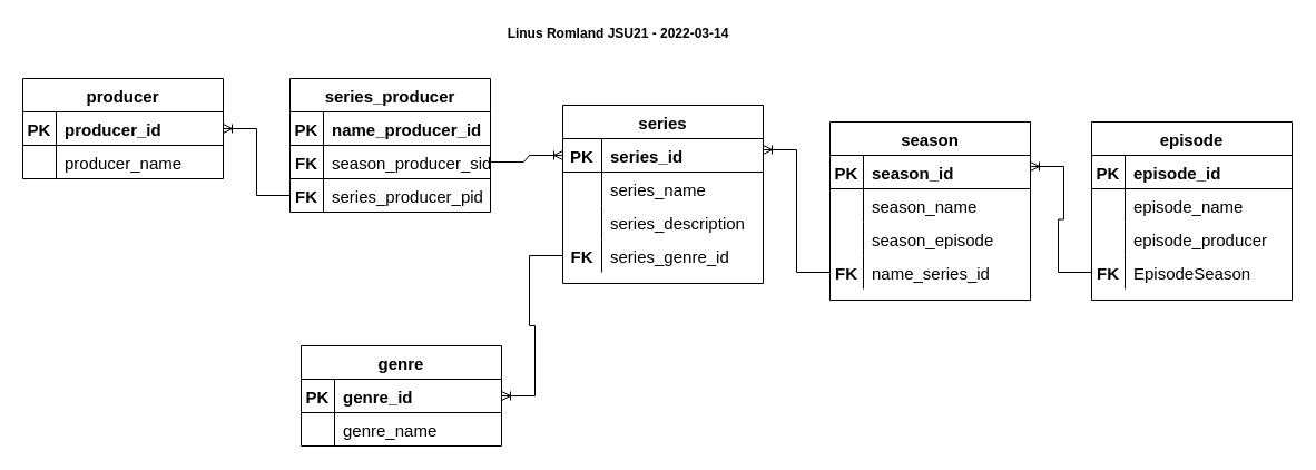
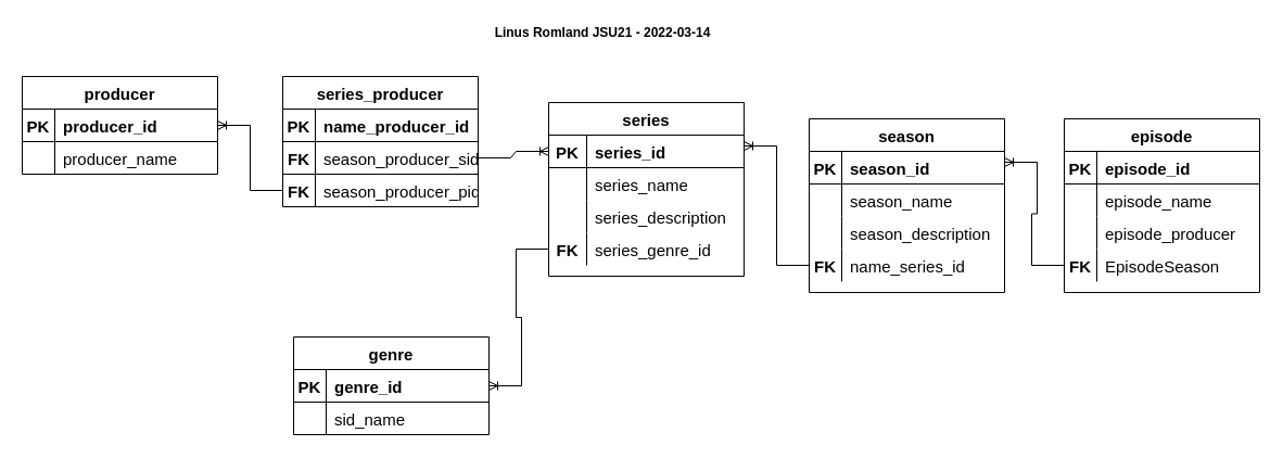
  <mxCell id="0" />
  <mxCell id="1" parent="0" />
  <mxCell id="2" value="&lt;b&gt;Linus Romland JSU21 - 2022-03-14&lt;/b&gt;" style="text;html=1;strokeColor=none;fillColor=none;align=center;verticalAlign=middle;whiteSpace=wrap;rounded=0;" parent="1" vertex="1"><mxGeometry x="400" y="20" width="310" height="20" as="geometry" /></mxCell>
  <mxCell id="3" value="" style="edgeStyle=entityRelationEdgeStyle;fontSize=12;html=1;endArrow=ERoneToMany;rounded=0;entryX=1;entryY=0.5;entryDx=0;entryDy=0;exitX=0;exitY=0.5;exitDx=0;exitDy=0;" parent="1" source="30" target="7" edge="1"><mxGeometry width="100" height="100" relative="1" as="geometry"><mxPoint x="415" y="454" as="sourcePoint" /><mxPoint x="355" y="159" as="targetPoint" /></mxGeometry></mxCell>
  <mxCell id="4" value="" style="edgeStyle=entityRelationEdgeStyle;fontSize=12;html=1;endArrow=ERoneToMany;rounded=0;entryX=1;entryY=0.25;entryDx=0;entryDy=0;exitX=0;exitY=0.5;exitDx=0;exitDy=0;" parent="1" source="43" target="20" edge="1"><mxGeometry width="100" height="100" relative="1" as="geometry"><mxPoint x="470" y="464" as="sourcePoint" /><mxPoint x="685" y="289" as="targetPoint" /></mxGeometry></mxCell>
  <mxCell id="5" value="" style="edgeStyle=entityRelationEdgeStyle;fontSize=12;html=1;endArrow=ERoneToMany;rounded=0;exitX=0;exitY=0.5;exitDx=0;exitDy=0;entryX=1;entryY=0.25;entryDx=0;entryDy=0;" parent="1" source="56" target="33" edge="1"><mxGeometry width="100" height="100" relative="1" as="geometry"><mxPoint x="435" y="239" as="sourcePoint" /><mxPoint x="925" y="274" as="targetPoint" /></mxGeometry></mxCell>
  <mxCell id="6" value="genre" style="shape=table;startSize=30;container=1;collapsible=1;childLayout=tableLayout;fixedRows=1;rowLines=0;fontStyle=1;align=center;resizeLast=1;fontSize=15;" parent="1" vertex="1"><mxGeometry x="270" y="310" width="180" height="90" as="geometry" /></mxCell>
  <mxCell id="7" value="" style="shape=tableRow;horizontal=0;startSize=0;swimlaneHead=0;swimlaneBody=0;fillColor=none;collapsible=0;dropTarget=0;points=[[0,0.5],[1,0.5]];portConstraint=eastwest;top=0;left=0;right=0;bottom=1;fontSize=15;" parent="6" vertex="1"><mxGeometry y="30" width="180" height="30" as="geometry" /></mxCell>
  <mxCell id="8" value="PK" style="shape=partialRectangle;connectable=0;fillColor=none;top=0;left=0;bottom=0;right=0;fontStyle=1;overflow=hidden;fontSize=15;" parent="7" vertex="1"><mxGeometry width="30" height="30" as="geometry"><mxRectangle width="30" height="30" as="alternateBounds" /></mxGeometry></mxCell>
  <mxCell id="9" value="genre_id" style="shape=partialRectangle;connectable=0;fillColor=none;top=0;left=0;bottom=0;right=0;align=left;spacingLeft=6;fontStyle=1;overflow=hidden;fontSize=15;" parent="7" vertex="1"><mxGeometry x="30" width="150" height="30" as="geometry"><mxRectangle width="150" height="30" as="alternateBounds" /></mxGeometry></mxCell>
  <mxCell id="10" value="" style="shape=tableRow;horizontal=0;startSize=0;swimlaneHead=0;swimlaneBody=0;fillColor=none;collapsible=0;dropTarget=0;points=[[0,0.5],[1,0.5]];portConstraint=eastwest;top=0;left=0;right=0;bottom=0;fontSize=15;" parent="6" vertex="1"><mxGeometry y="60" width="180" height="30" as="geometry" /></mxCell>
  <mxCell id="11" value="" style="shape=partialRectangle;connectable=0;fillColor=none;top=0;left=0;bottom=0;right=0;editable=1;overflow=hidden;fontSize=15;" parent="10" vertex="1"><mxGeometry width="30" height="30" as="geometry"><mxRectangle width="30" height="30" as="alternateBounds" /></mxGeometry></mxCell>
- <mxCell id="12" value="genre_name" style="shape=partialRectangle;connectable=0;fillColor=none;top=0;left=0;bottom=0;right=0;align=left;spacingLeft=6;overflow=hidden;fontSize=15;" parent="10" vertex="1"><mxGeometry x="30" width="150" height="30" as="geometry"><mxRectangle width="150" height="30" as="alternateBounds" /></mxGeometry></mxCell>
+ <mxCell id="12" value="sid_name" style="shape=partialRectangle;connectable=0;fillColor=none;top=0;left=0;bottom=0;right=0;align=left;spacingLeft=6;overflow=hidden;fontSize=15;" parent="10" vertex="1"><mxGeometry x="30" width="150" height="30" as="geometry"><mxRectangle width="150" height="30" as="alternateBounds" /></mxGeometry></mxCell>
  <mxCell id="13" value="producer" style="shape=table;startSize=30;container=1;collapsible=1;childLayout=tableLayout;fixedRows=1;rowLines=0;fontStyle=1;align=center;resizeLast=1;fontSize=15;" parent="1" vertex="1"><mxGeometry x="20" y="70" width="180" height="90" as="geometry" /></mxCell>
  <mxCell id="14" value="" style="shape=tableRow;horizontal=0;startSize=0;swimlaneHead=0;swimlaneBody=0;fillColor=none;collapsible=0;dropTarget=0;points=[[0,0.5],[1,0.5]];portConstraint=eastwest;top=0;left=0;right=0;bottom=1;fontSize=15;" parent="13" vertex="1"><mxGeometry y="30" width="180" height="30" as="geometry" /></mxCell>
  <mxCell id="15" value="PK" style="shape=partialRectangle;connectable=0;fillColor=none;top=0;left=0;bottom=0;right=0;fontStyle=1;overflow=hidden;fontSize=15;" parent="14" vertex="1"><mxGeometry width="30" height="30" as="geometry"><mxRectangle width="30" height="30" as="alternateBounds" /></mxGeometry></mxCell>
  <mxCell id="16" value="producer_id" style="shape=partialRectangle;connectable=0;fillColor=none;top=0;left=0;bottom=0;right=0;align=left;spacingLeft=6;fontStyle=1;overflow=hidden;fontSize=15;" parent="14" vertex="1"><mxGeometry x="30" width="150" height="30" as="geometry"><mxRectangle width="150" height="30" as="alternateBounds" /></mxGeometry></mxCell>
  <mxCell id="17" value="" style="shape=tableRow;horizontal=0;startSize=0;swimlaneHead=0;swimlaneBody=0;fillColor=none;collapsible=0;dropTarget=0;points=[[0,0.5],[1,0.5]];portConstraint=eastwest;top=0;left=0;right=0;bottom=0;fontSize=15;" parent="13" vertex="1"><mxGeometry y="60" width="180" height="30" as="geometry" /></mxCell>
  <mxCell id="18" value="" style="shape=partialRectangle;connectable=0;fillColor=none;top=0;left=0;bottom=0;right=0;editable=1;overflow=hidden;fontSize=15;" parent="17" vertex="1"><mxGeometry width="30" height="30" as="geometry"><mxRectangle width="30" height="30" as="alternateBounds" /></mxGeometry></mxCell>
  <mxCell id="19" value="producer_name" style="shape=partialRectangle;connectable=0;fillColor=none;top=0;left=0;bottom=0;right=0;align=left;spacingLeft=6;overflow=hidden;fontSize=15;" parent="17" vertex="1"><mxGeometry x="30" width="150" height="30" as="geometry"><mxRectangle width="150" height="30" as="alternateBounds" /></mxGeometry></mxCell>
  <mxCell id="20" value="series" style="shape=table;startSize=30;container=1;collapsible=1;childLayout=tableLayout;fixedRows=1;rowLines=0;fontStyle=1;align=center;resizeLast=1;fontSize=15;" parent="1" vertex="1"><mxGeometry x="505" y="94" width="180" height="160" as="geometry" /></mxCell>
  <mxCell id="21" value="" style="shape=tableRow;horizontal=0;startSize=0;swimlaneHead=0;swimlaneBody=0;fillColor=none;collapsible=0;dropTarget=0;points=[[0,0.5],[1,0.5]];portConstraint=eastwest;top=0;left=0;right=0;bottom=1;fontSize=15;" parent="20" vertex="1"><mxGeometry y="30" width="180" height="30" as="geometry" /></mxCell>
  <mxCell id="22" value="PK" style="shape=partialRectangle;connectable=0;fillColor=none;top=0;left=0;bottom=0;right=0;fontStyle=1;overflow=hidden;fontSize=15;" parent="21" vertex="1"><mxGeometry width="35" height="30" as="geometry"><mxRectangle width="35" height="30" as="alternateBounds" /></mxGeometry></mxCell>
  <mxCell id="23" value="series_id" style="shape=partialRectangle;connectable=0;fillColor=none;top=0;left=0;bottom=0;right=0;align=left;spacingLeft=6;fontStyle=1;overflow=hidden;fontSize=15;" parent="21" vertex="1"><mxGeometry x="35" width="145" height="30" as="geometry"><mxRectangle width="145" height="30" as="alternateBounds" /></mxGeometry></mxCell>
  <mxCell id="24" value="" style="shape=tableRow;horizontal=0;startSize=0;swimlaneHead=0;swimlaneBody=0;fillColor=none;collapsible=0;dropTarget=0;points=[[0,0.5],[1,0.5]];portConstraint=eastwest;top=0;left=0;right=0;bottom=0;fontSize=15;" parent="20" vertex="1"><mxGeometry y="60" width="180" height="30" as="geometry" /></mxCell>
  <mxCell id="25" value="" style="shape=partialRectangle;connectable=0;fillColor=none;top=0;left=0;bottom=0;right=0;editable=1;overflow=hidden;fontSize=15;" parent="24" vertex="1"><mxGeometry width="35" height="30" as="geometry"><mxRectangle width="35" height="30" as="alternateBounds" /></mxGeometry></mxCell>
  <mxCell id="26" value="series_name" style="shape=partialRectangle;connectable=0;fillColor=none;top=0;left=0;bottom=0;right=0;align=left;spacingLeft=6;overflow=hidden;fontSize=15;" parent="24" vertex="1"><mxGeometry x="35" width="145" height="30" as="geometry"><mxRectangle width="145" height="30" as="alternateBounds" /></mxGeometry></mxCell>
  <mxCell id="27" value="" style="shape=tableRow;horizontal=0;startSize=0;swimlaneHead=0;swimlaneBody=0;fillColor=none;collapsible=0;dropTarget=0;points=[[0,0.5],[1,0.5]];portConstraint=eastwest;top=0;left=0;right=0;bottom=0;fontSize=15;" parent="20" vertex="1"><mxGeometry y="90" width="180" height="30" as="geometry" /></mxCell>
  <mxCell id="28" value="" style="shape=partialRectangle;connectable=0;fillColor=none;top=0;left=0;bottom=0;right=0;editable=1;overflow=hidden;fontSize=15;" parent="27" vertex="1"><mxGeometry width="35" height="30" as="geometry"><mxRectangle width="35" height="30" as="alternateBounds" /></mxGeometry></mxCell>
  <mxCell id="29" value="series_description" style="shape=partialRectangle;connectable=0;fillColor=none;top=0;left=0;bottom=0;right=0;align=left;spacingLeft=6;overflow=hidden;fontSize=15;" parent="27" vertex="1"><mxGeometry x="35" width="145" height="30" as="geometry"><mxRectangle width="145" height="30" as="alternateBounds" /></mxGeometry></mxCell>
  <mxCell id="30" value="" style="shape=tableRow;horizontal=0;startSize=0;swimlaneHead=0;swimlaneBody=0;fillColor=none;collapsible=0;dropTarget=0;points=[[0,0.5],[1,0.5]];portConstraint=eastwest;top=0;left=0;right=0;bottom=0;fontSize=15;" parent="20" vertex="1"><mxGeometry y="120" width="180" height="30" as="geometry" /></mxCell>
  <mxCell id="31" value="FK" style="shape=partialRectangle;connectable=0;fillColor=none;top=0;left=0;bottom=0;right=0;editable=1;overflow=hidden;fontSize=15;fontStyle=1" parent="30" vertex="1"><mxGeometry width="35" height="30" as="geometry"><mxRectangle width="35" height="30" as="alternateBounds" /></mxGeometry></mxCell>
  <mxCell id="32" value="series_genre_id" style="shape=partialRectangle;connectable=0;fillColor=none;top=0;left=0;bottom=0;right=0;align=left;spacingLeft=6;overflow=hidden;fontSize=15;" parent="30" vertex="1"><mxGeometry x="35" width="145" height="30" as="geometry"><mxRectangle width="145" height="30" as="alternateBounds" /></mxGeometry></mxCell>
  <mxCell id="33" value="season" style="shape=table;startSize=30;container=1;collapsible=1;childLayout=tableLayout;fixedRows=1;rowLines=0;fontStyle=1;align=center;resizeLast=1;fontSize=15;" parent="1" vertex="1"><mxGeometry x="745" y="109" width="180" height="160" as="geometry" /></mxCell>
  <mxCell id="34" value="" style="shape=tableRow;horizontal=0;startSize=0;swimlaneHead=0;swimlaneBody=0;fillColor=none;collapsible=0;dropTarget=0;points=[[0,0.5],[1,0.5]];portConstraint=eastwest;top=0;left=0;right=0;bottom=1;fontSize=15;" parent="33" vertex="1"><mxGeometry y="30" width="180" height="30" as="geometry" /></mxCell>
  <mxCell id="35" value="PK" style="shape=partialRectangle;connectable=0;fillColor=none;top=0;left=0;bottom=0;right=0;fontStyle=1;overflow=hidden;fontSize=15;" parent="34" vertex="1"><mxGeometry width="30" height="30" as="geometry"><mxRectangle width="30" height="30" as="alternateBounds" /></mxGeometry></mxCell>
  <mxCell id="36" value="season_id" style="shape=partialRectangle;connectable=0;fillColor=none;top=0;left=0;bottom=0;right=0;align=left;spacingLeft=6;fontStyle=1;overflow=hidden;fontSize=15;" parent="34" vertex="1"><mxGeometry x="30" width="150" height="30" as="geometry"><mxRectangle width="150" height="30" as="alternateBounds" /></mxGeometry></mxCell>
  <mxCell id="37" value="" style="shape=tableRow;horizontal=0;startSize=0;swimlaneHead=0;swimlaneBody=0;fillColor=none;collapsible=0;dropTarget=0;points=[[0,0.5],[1,0.5]];portConstraint=eastwest;top=0;left=0;right=0;bottom=0;fontSize=15;" parent="33" vertex="1"><mxGeometry y="60" width="180" height="30" as="geometry" /></mxCell>
  <mxCell id="38" value="" style="shape=partialRectangle;connectable=0;fillColor=none;top=0;left=0;bottom=0;right=0;editable=1;overflow=hidden;fontSize=15;" parent="37" vertex="1"><mxGeometry width="30" height="30" as="geometry"><mxRectangle width="30" height="30" as="alternateBounds" /></mxGeometry></mxCell>
  <mxCell id="39" value="season_name" style="shape=partialRectangle;connectable=0;fillColor=none;top=0;left=0;bottom=0;right=0;align=left;spacingLeft=6;overflow=hidden;fontSize=15;" parent="37" vertex="1"><mxGeometry x="30" width="150" height="30" as="geometry"><mxRectangle width="150" height="30" as="alternateBounds" /></mxGeometry></mxCell>
  <mxCell id="40" value="" style="shape=tableRow;horizontal=0;startSize=0;swimlaneHead=0;swimlaneBody=0;fillColor=none;collapsible=0;dropTarget=0;points=[[0,0.5],[1,0.5]];portConstraint=eastwest;top=0;left=0;right=0;bottom=0;fontSize=15;" parent="33" vertex="1"><mxGeometry y="90" width="180" height="30" as="geometry" /></mxCell>
  <mxCell id="41" value="" style="shape=partialRectangle;connectable=0;fillColor=none;top=0;left=0;bottom=0;right=0;editable=1;overflow=hidden;fontSize=15;" parent="40" vertex="1"><mxGeometry width="30" height="30" as="geometry"><mxRectangle width="30" height="30" as="alternateBounds" /></mxGeometry></mxCell>
- <mxCell id="42" value="season_episode" style="shape=partialRectangle;connectable=0;fillColor=none;top=0;left=0;bottom=0;right=0;align=left;spacingLeft=6;overflow=hidden;fontSize=15;" parent="40" vertex="1"><mxGeometry x="30" width="150" height="30" as="geometry"><mxRectangle width="150" height="30" as="alternateBounds" /></mxGeometry></mxCell>
+ <mxCell id="42" value="season_description" style="shape=partialRectangle;connectable=0;fillColor=none;top=0;left=0;bottom=0;right=0;align=left;spacingLeft=6;overflow=hidden;fontSize=15;" parent="40" vertex="1"><mxGeometry x="30" width="150" height="30" as="geometry"><mxRectangle width="150" height="30" as="alternateBounds" /></mxGeometry></mxCell>
  <mxCell id="43" value="" style="shape=tableRow;horizontal=0;startSize=0;swimlaneHead=0;swimlaneBody=0;fillColor=none;collapsible=0;dropTarget=0;points=[[0,0.5],[1,0.5]];portConstraint=eastwest;top=0;left=0;right=0;bottom=0;fontSize=15;" parent="33" vertex="1"><mxGeometry y="120" width="180" height="30" as="geometry" /></mxCell>
  <mxCell id="44" value="FK" style="shape=partialRectangle;connectable=0;fillColor=none;top=0;left=0;bottom=0;right=0;editable=1;overflow=hidden;fontSize=15;fontStyle=1" parent="43" vertex="1"><mxGeometry width="30" height="30" as="geometry"><mxRectangle width="30" height="30" as="alternateBounds" /></mxGeometry></mxCell>
  <mxCell id="45" value="name_series_id" style="shape=partialRectangle;connectable=0;fillColor=none;top=0;left=0;bottom=0;right=0;align=left;spacingLeft=6;overflow=hidden;fontSize=15;" parent="43" vertex="1"><mxGeometry x="30" width="150" height="30" as="geometry"><mxRectangle width="150" height="30" as="alternateBounds" /></mxGeometry></mxCell>
  <mxCell id="46" value="episode" style="shape=table;startSize=30;container=1;collapsible=1;childLayout=tableLayout;fixedRows=1;rowLines=0;fontStyle=1;align=center;resizeLast=1;fontSize=15;" parent="1" vertex="1"><mxGeometry x="980" y="109" width="180" height="160" as="geometry" /></mxCell>
  <mxCell id="47" value="" style="shape=tableRow;horizontal=0;startSize=0;swimlaneHead=0;swimlaneBody=0;fillColor=none;collapsible=0;dropTarget=0;points=[[0,0.5],[1,0.5]];portConstraint=eastwest;top=0;left=0;right=0;bottom=1;fontSize=15;" parent="46" vertex="1"><mxGeometry y="30" width="180" height="30" as="geometry" /></mxCell>
  <mxCell id="48" value="PK" style="shape=partialRectangle;connectable=0;fillColor=none;top=0;left=0;bottom=0;right=0;fontStyle=1;overflow=hidden;fontSize=15;" parent="47" vertex="1"><mxGeometry width="30" height="30" as="geometry"><mxRectangle width="30" height="30" as="alternateBounds" /></mxGeometry></mxCell>
  <mxCell id="49" value="episode_id" style="shape=partialRectangle;connectable=0;fillColor=none;top=0;left=0;bottom=0;right=0;align=left;spacingLeft=6;fontStyle=1;overflow=hidden;fontSize=15;" parent="47" vertex="1"><mxGeometry x="30" width="150" height="30" as="geometry"><mxRectangle width="150" height="30" as="alternateBounds" /></mxGeometry></mxCell>
  <mxCell id="50" value="" style="shape=tableRow;horizontal=0;startSize=0;swimlaneHead=0;swimlaneBody=0;fillColor=none;collapsible=0;dropTarget=0;points=[[0,0.5],[1,0.5]];portConstraint=eastwest;top=0;left=0;right=0;bottom=0;fontSize=15;" parent="46" vertex="1"><mxGeometry y="60" width="180" height="30" as="geometry" /></mxCell>
  <mxCell id="51" value="" style="shape=partialRectangle;connectable=0;fillColor=none;top=0;left=0;bottom=0;right=0;editable=1;overflow=hidden;fontSize=15;" parent="50" vertex="1"><mxGeometry width="30" height="30" as="geometry"><mxRectangle width="30" height="30" as="alternateBounds" /></mxGeometry></mxCell>
  <mxCell id="52" value="episode_name" style="shape=partialRectangle;connectable=0;fillColor=none;top=0;left=0;bottom=0;right=0;align=left;spacingLeft=6;overflow=hidden;fontSize=15;" parent="50" vertex="1"><mxGeometry x="30" width="150" height="30" as="geometry"><mxRectangle width="150" height="30" as="alternateBounds" /></mxGeometry></mxCell>
  <mxCell id="53" value="" style="shape=tableRow;horizontal=0;startSize=0;swimlaneHead=0;swimlaneBody=0;fillColor=none;collapsible=0;dropTarget=0;points=[[0,0.5],[1,0.5]];portConstraint=eastwest;top=0;left=0;right=0;bottom=0;fontSize=15;" parent="46" vertex="1"><mxGeometry y="90" width="180" height="30" as="geometry" /></mxCell>
  <mxCell id="54" value="" style="shape=partialRectangle;connectable=0;fillColor=none;top=0;left=0;bottom=0;right=0;editable=1;overflow=hidden;fontSize=15;" parent="53" vertex="1"><mxGeometry width="30" height="30" as="geometry"><mxRectangle width="30" height="30" as="alternateBounds" /></mxGeometry></mxCell>
  <mxCell id="55" value="episode_producer" style="shape=partialRectangle;connectable=0;fillColor=none;top=0;left=0;bottom=0;right=0;align=left;spacingLeft=6;overflow=hidden;fontSize=15;" parent="53" vertex="1"><mxGeometry x="30" width="150" height="30" as="geometry"><mxRectangle width="150" height="30" as="alternateBounds" /></mxGeometry></mxCell>
  <mxCell id="56" value="" style="shape=tableRow;horizontal=0;startSize=0;swimlaneHead=0;swimlaneBody=0;fillColor=none;collapsible=0;dropTarget=0;points=[[0,0.5],[1,0.5]];portConstraint=eastwest;top=0;left=0;right=0;bottom=0;fontSize=15;" parent="46" vertex="1"><mxGeometry y="120" width="180" height="30" as="geometry" /></mxCell>
  <mxCell id="57" value="FK" style="shape=partialRectangle;connectable=0;fillColor=none;top=0;left=0;bottom=0;right=0;editable=1;overflow=hidden;fontSize=15;fontStyle=1" parent="56" vertex="1"><mxGeometry width="30" height="30" as="geometry"><mxRectangle width="30" height="30" as="alternateBounds" /></mxGeometry></mxCell>
  <mxCell id="58" value="EpisodeSeason" style="shape=partialRectangle;connectable=0;fillColor=none;top=0;left=0;bottom=0;right=0;align=left;spacingLeft=6;overflow=hidden;fontSize=15;" parent="56" vertex="1"><mxGeometry x="30" width="150" height="30" as="geometry"><mxRectangle width="150" height="30" as="alternateBounds" /></mxGeometry></mxCell>
  <mxCell id="59" value="series_producer" style="shape=table;startSize=30;container=1;collapsible=1;childLayout=tableLayout;fixedRows=1;rowLines=0;fontStyle=1;align=center;resizeLast=1;fontSize=15;" parent="1" vertex="1"><mxGeometry x="260" y="70" width="180" height="120" as="geometry" /></mxCell>
  <mxCell id="60" value="" style="shape=tableRow;horizontal=0;startSize=0;swimlaneHead=0;swimlaneBody=0;fillColor=none;collapsible=0;dropTarget=0;points=[[0,0.5],[1,0.5]];portConstraint=eastwest;top=0;left=0;right=0;bottom=1;fontSize=15;" parent="59" vertex="1"><mxGeometry y="30" width="180" height="30" as="geometry" /></mxCell>
  <mxCell id="61" value="PK" style="shape=partialRectangle;connectable=0;fillColor=none;top=0;left=0;bottom=0;right=0;fontStyle=1;overflow=hidden;fontSize=15;" parent="60" vertex="1"><mxGeometry width="30" height="30" as="geometry"><mxRectangle width="30" height="30" as="alternateBounds" /></mxGeometry></mxCell>
  <mxCell id="62" value="name_producer_id" style="shape=partialRectangle;connectable=0;fillColor=none;top=0;left=0;bottom=0;right=0;align=left;spacingLeft=6;fontStyle=1;overflow=hidden;fontSize=15;" parent="60" vertex="1"><mxGeometry x="30" width="150" height="30" as="geometry"><mxRectangle width="150" height="30" as="alternateBounds" /></mxGeometry></mxCell>
  <mxCell id="63" style="shape=tableRow;horizontal=0;startSize=0;swimlaneHead=0;swimlaneBody=0;fillColor=none;collapsible=0;dropTarget=0;points=[[0,0.5],[1,0.5]];portConstraint=eastwest;top=0;left=0;right=0;bottom=1;fontSize=15;" parent="59" vertex="1"><mxGeometry y="60" width="180" height="30" as="geometry" /></mxCell>
  <mxCell id="64" value="FK" style="shape=partialRectangle;connectable=0;fillColor=none;top=0;left=0;bottom=0;right=0;fontStyle=1;overflow=hidden;fontSize=15;" parent="63" vertex="1"><mxGeometry width="30" height="30" as="geometry"><mxRectangle width="30" height="30" as="alternateBounds" /></mxGeometry></mxCell>
  <mxCell id="65" value="season_producer_sid" style="shape=partialRectangle;connectable=0;fillColor=none;top=0;left=0;bottom=0;right=0;align=left;spacingLeft=6;fontStyle=0;overflow=hidden;fontSize=15;" parent="63" vertex="1"><mxGeometry x="30" width="150" height="30" as="geometry"><mxRectangle width="150" height="30" as="alternateBounds" /></mxGeometry></mxCell>
  <mxCell id="66" value="" style="shape=tableRow;horizontal=0;startSize=0;swimlaneHead=0;swimlaneBody=0;fillColor=none;collapsible=0;dropTarget=0;points=[[0,0.5],[1,0.5]];portConstraint=eastwest;top=0;left=0;right=0;bottom=0;fontSize=15;" parent="59" vertex="1"><mxGeometry y="90" width="180" height="30" as="geometry" /></mxCell>
  <mxCell id="67" value="FK" style="shape=partialRectangle;connectable=0;fillColor=none;top=0;left=0;bottom=0;right=0;editable=1;overflow=hidden;fontSize=15;fontStyle=1" parent="66" vertex="1"><mxGeometry width="30" height="30" as="geometry"><mxRectangle width="30" height="30" as="alternateBounds" /></mxGeometry></mxCell>
- <mxCell id="68" value="series_producer_pid" style="shape=partialRectangle;connectable=0;fillColor=none;top=0;left=0;bottom=0;right=0;align=left;spacingLeft=6;overflow=hidden;fontSize=15;" parent="66" vertex="1"><mxGeometry x="30" width="150" height="30" as="geometry"><mxRectangle width="150" height="30" as="alternateBounds" /></mxGeometry></mxCell>
+ <mxCell id="68" value="season_producer_pid" style="shape=partialRectangle;connectable=0;fillColor=none;top=0;left=0;bottom=0;right=0;align=left;spacingLeft=6;overflow=hidden;fontSize=15;" parent="66" vertex="1"><mxGeometry x="30" width="150" height="30" as="geometry"><mxRectangle width="150" height="30" as="alternateBounds" /></mxGeometry></mxCell>
  <mxCell id="69" value="" style="edgeStyle=entityRelationEdgeStyle;fontSize=12;html=1;endArrow=ERoneToMany;rounded=0;entryX=0;entryY=0.5;entryDx=0;entryDy=0;exitX=1;exitY=0.5;exitDx=0;exitDy=0;" parent="1" source="63" target="21" edge="1"><mxGeometry width="100" height="100" relative="1" as="geometry"><mxPoint x="415" y="334" as="sourcePoint" /><mxPoint x="505" y="259" as="targetPoint" /></mxGeometry></mxCell>
  <mxCell id="70" value="" style="edgeStyle=entityRelationEdgeStyle;fontSize=12;html=1;endArrow=ERoneToMany;rounded=0;exitX=0;exitY=0.5;exitDx=0;exitDy=0;entryX=1;entryY=0.5;entryDx=0;entryDy=0;" parent="1" source="66" target="14" edge="1"><mxGeometry width="100" height="100" relative="1" as="geometry"><mxPoint x="385" y="394" as="sourcePoint" /><mxPoint x="205" y="319" as="targetPoint" /></mxGeometry></mxCell>
